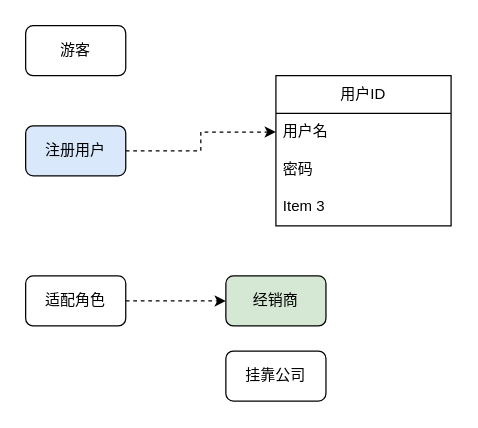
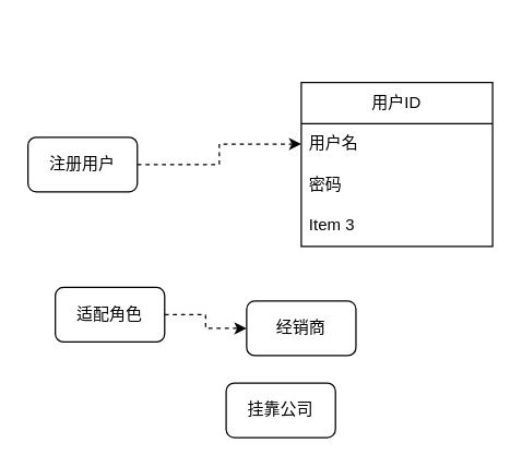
  <mxCell id="0" />
  <mxCell id="1" parent="0" />
  <mxCell id="2" style="edgeStyle=orthogonalEdgeStyle;rounded=0;orthogonalLoop=1;jettySize=auto;html=1;entryX=0;entryY=0.5;entryDx=0;entryDy=0;dashed=1;" edge="1" parent="1" source="3" target="8"><mxGeometry relative="1" as="geometry" /></mxCell>
- <mxCell id="3" value="注册用户" style="rounded=1;whiteSpace=wrap;html=1;fillColor=#dae8fc;" parent="1" vertex="1"><mxGeometry x="20" y="100" width="80" height="40" as="geometry" /></mxCell>
- <mxCell id="4" value="游客" style="rounded=1;whiteSpace=wrap;html=1;" parent="1" vertex="1"><mxGeometry x="20" y="20" width="80" height="40" as="geometry" /></mxCell>
+ <mxCell id="3" value="注册用户" style="rounded=1;whiteSpace=wrap;html=1;" parent="1" vertex="1"><mxGeometry x="20" y="100" width="80" height="40" as="geometry" /></mxCell>
  <mxCell id="5" value="" style="edgeStyle=orthogonalEdgeStyle;rounded=0;orthogonalLoop=1;jettySize=auto;html=1;dashed=1;" edge="1" parent="1" source="6" target="11"><mxGeometry relative="1" as="geometry" /></mxCell>
- <mxCell id="6" value="适配角色" style="rounded=1;whiteSpace=wrap;html=1;" parent="1" vertex="1"><mxGeometry x="20" y="220" width="80" height="40" as="geometry" /></mxCell>
+ <mxCell id="6" value="适配角色" style="rounded=1;whiteSpace=wrap;html=1;" parent="1" vertex="1"><mxGeometry x="40" y="210" width="80" height="40" as="geometry" /></mxCell>
  <mxCell id="7" value="用户ID" style="swimlane;fontStyle=0;childLayout=stackLayout;horizontal=1;startSize=30;horizontalStack=0;resizeParent=1;resizeParentMax=0;resizeLast=0;collapsible=1;marginBottom=0;whiteSpace=wrap;html=1;" vertex="1" parent="1"><mxGeometry x="220" y="60" width="140" height="120" as="geometry" /></mxCell>
  <mxCell id="8" value="用户名" style="text;strokeColor=none;fillColor=none;align=left;verticalAlign=middle;spacingLeft=4;spacingRight=4;overflow=hidden;points=[[0,0.5],[1,0.5]];portConstraint=eastwest;rotatable=0;whiteSpace=wrap;html=1;" vertex="1" parent="7"><mxGeometry y="30" width="140" height="30" as="geometry" /></mxCell>
  <mxCell id="9" value="密码" style="text;strokeColor=none;fillColor=none;align=left;verticalAlign=middle;spacingLeft=4;spacingRight=4;overflow=hidden;points=[[0,0.5],[1,0.5]];portConstraint=eastwest;rotatable=0;whiteSpace=wrap;html=1;" vertex="1" parent="7"><mxGeometry y="60" width="140" height="30" as="geometry" /></mxCell>
  <mxCell id="10" value="Item 3" style="text;strokeColor=none;fillColor=none;align=left;verticalAlign=middle;spacingLeft=4;spacingRight=4;overflow=hidden;points=[[0,0.5],[1,0.5]];portConstraint=eastwest;rotatable=0;whiteSpace=wrap;html=1;" vertex="1" parent="7"><mxGeometry y="90" width="140" height="30" as="geometry" /></mxCell>
- <mxCell id="11" value="经销商" style="rounded=1;whiteSpace=wrap;html=1;fillColor=#d5e8d4;" vertex="1" parent="1"><mxGeometry x="180" y="220" width="80" height="40" as="geometry" /></mxCell>
- <mxCell id="12" value="挂靠公司" style="rounded=1;whiteSpace=wrap;html=1;" vertex="1" parent="1"><mxGeometry x="180" y="280" width="80" height="40" as="geometry" /></mxCell>
+ <mxCell id="11" value="经销商" style="rounded=1;whiteSpace=wrap;html=1;" vertex="1" parent="1"><mxGeometry x="180" y="220" width="80" height="40" as="geometry" /></mxCell>
+ <mxCell id="12" value="挂靠公司" style="rounded=1;whiteSpace=wrap;html=1;" vertex="1" parent="1"><mxGeometry x="165" y="280" width="80" height="40" as="geometry" /></mxCell>
